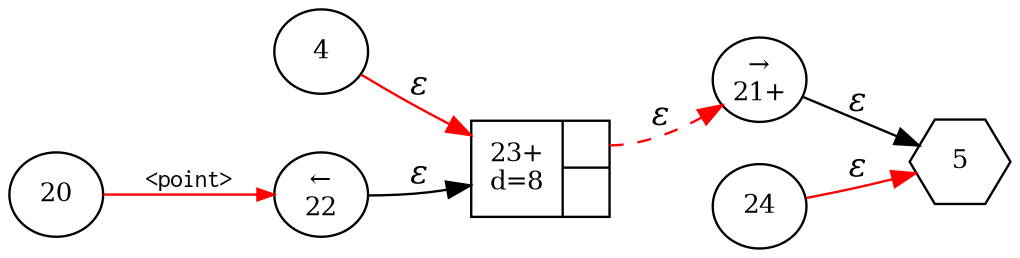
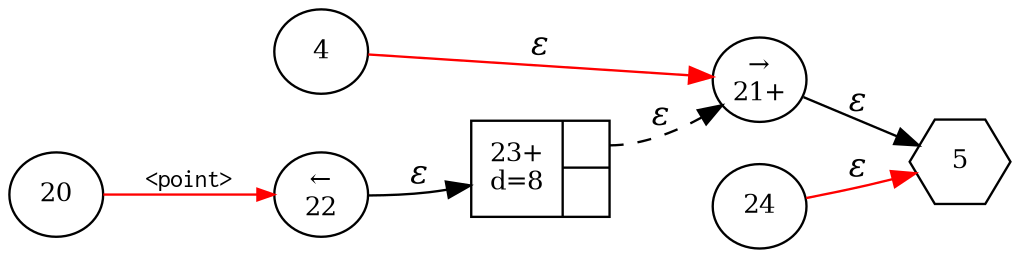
  digraph {
    rankdir=LR
    node [fixedsize=true fontsize=11 shape=ellipse peripheries=1]
    edge [color=red fontname="Times-Italic"]
    n1 [label=5 shape=hexagon width=.6 peripheries=""]
    n2 [label=4 width=.55]
    n3 [label="&rarr;\n21+" width=.55]
    n4 [label=20 width=.55]
    n5 [label="&larr;\n22" width=.55]
    n6 [fixedsize=false label="{23+\nd=8|{<p0>|<p1>}}" shape=record]
    n7 [label=24 width=.55]
-   n2 -> n6 [label="&epsilon;"]
+   n2 -> n3 [label="&epsilon;"]
    n3 -> n1 [color=black label="&epsilon;"]
    n4 -> n5 [arrowhead=normal arrowsize=.7 fontname=Courier fontsize=11 label="<point>"]
    n5 -> n6 [color=black label="&epsilon;"]
-   n6 -> n3 [label="&epsilon;" style=dashed tailport=p0]
+   n6 -> n3 [color=black label="&epsilon;" style=dashed tailport=p0]
    n7 -> n1 [label="&epsilon;"]
  }
